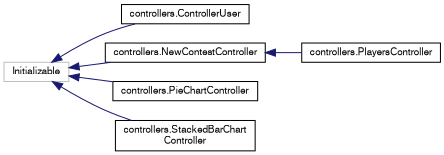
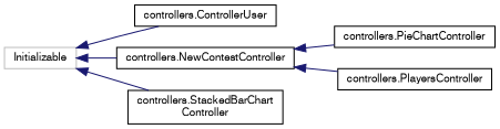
  digraph {
    rankdir=LR
    node [color=black fontname=FreeSans fontsize=10 shape=record]
    edge [color=midnightblue dir=back fontname=FreeSans fontsize=10 labelfontname=FreeSans labelfontsize=10 style=solid]
    n1 [color=grey75 height=0.2 label=Initializable width=0.4]
    n2 [height=0.2 label="controllers.ControllerUser" width=0.4]
    n3 [height=0.2 label="controllers.NewContestController" width=0.4]
    n4 [height=0.2 label="controllers.PieChartController" width=0.4]
    n5 [height=0.2 label="controllers.StackedBarChart\lController" width=0.4]
    n6 [height=0.2 label="controllers.PlayersController" width=0.4]
    n1 -> n2
    n1 -> n3
-   n1 -> n4
+   n3 -> n4
    n1 -> n5
    n3 -> n6
  }
